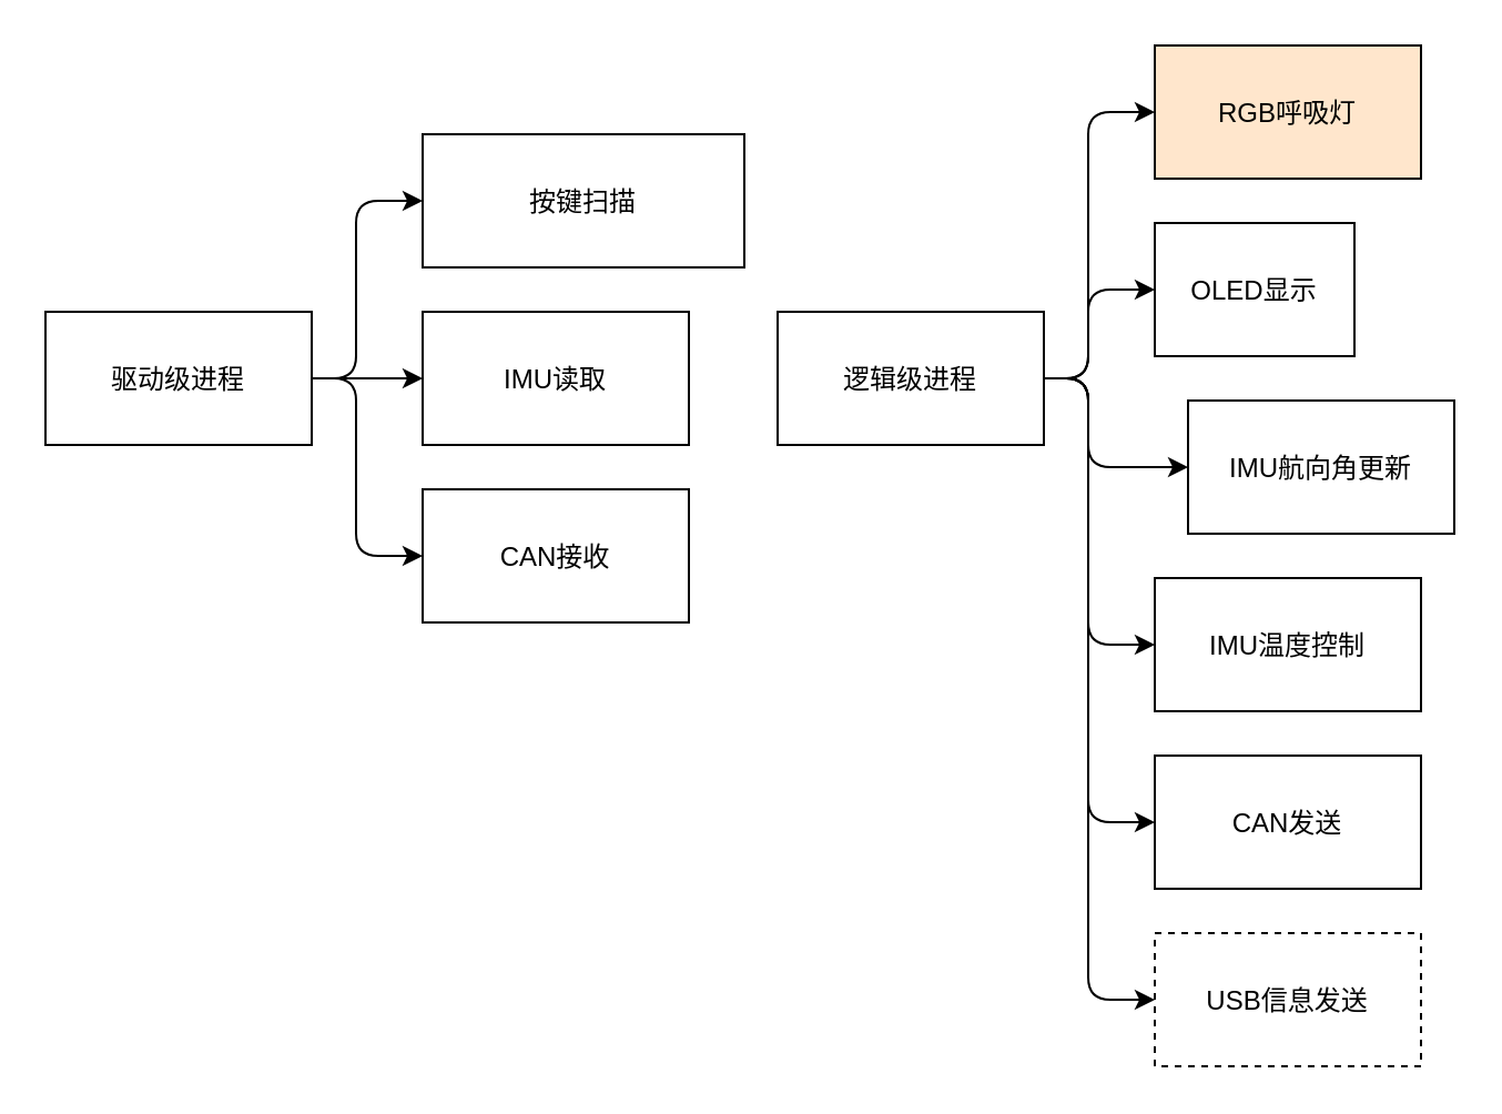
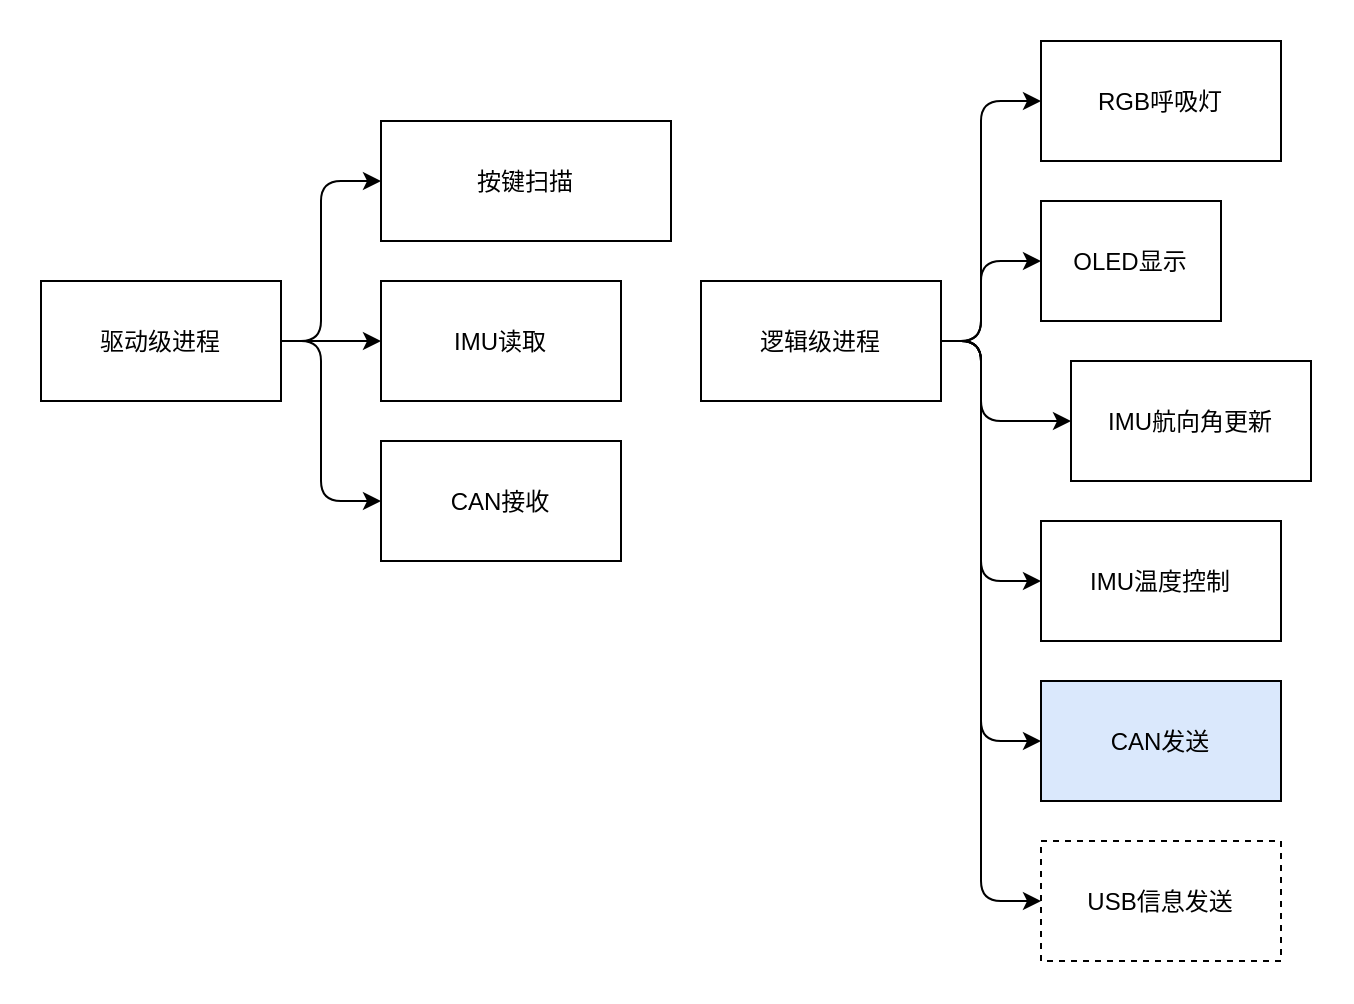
  <mxCell id="0" />
  <mxCell id="1" parent="0" />
  <mxCell id="2" value="驱动级进程" style="rounded=0;" parent="1" vertex="1"><mxGeometry x="20" y="140" width="120" height="60" as="geometry" /></mxCell>
  <mxCell id="3" value="逻辑级进程" style="rounded=0;" parent="1" vertex="1"><mxGeometry x="350" y="140" width="120" height="60" as="geometry" /></mxCell>
  <mxCell id="4" value="按键扫描" style="rounded=0;" parent="1" vertex="1"><mxGeometry x="190" y="60" width="145" height="60" as="geometry" /></mxCell>
  <mxCell id="5" value="IMU读取" style="rounded=0;" parent="1" vertex="1"><mxGeometry x="190" y="140" width="120" height="60" as="geometry" /></mxCell>
  <mxCell id="6" value="CAN接收" style="rounded=0;" parent="1" vertex="1"><mxGeometry x="190" y="220" width="120" height="60" as="geometry" /></mxCell>
- <mxCell id="7" value="RGB呼吸灯" style="rounded=0;fillColor=#ffe6cc;" parent="1" vertex="1"><mxGeometry x="520" y="20" width="120" height="60" as="geometry" /></mxCell>
+ <mxCell id="7" value="RGB呼吸灯" style="rounded=0;" parent="1" vertex="1"><mxGeometry x="520" y="20" width="120" height="60" as="geometry" /></mxCell>
  <mxCell id="8" value="OLED显示" style="rounded=0;" parent="1" vertex="1"><mxGeometry x="520" y="100" width="90" height="60" as="geometry" /></mxCell>
  <mxCell id="9" value="IMU航向角更新" style="rounded=0;" parent="1" vertex="1"><mxGeometry x="535" y="180" width="120" height="60" as="geometry" /></mxCell>
  <mxCell id="10" value="IMU温度控制" style="rounded=0;" parent="1" vertex="1"><mxGeometry x="520" y="260" width="120" height="60" as="geometry" /></mxCell>
  <mxCell id="11" value="" style="endArrow=classic;exitX=1;exitY=0.5;exitDx=0;exitDy=0;entryX=0;entryY=0.5;entryDx=0;entryDy=0;" parent="1" source="3" target="7" edge="1"><mxGeometry width="50" height="50" relative="1" as="geometry"><mxPoint x="520" y="100" as="sourcePoint" /><mxPoint x="570" y="50" as="targetPoint" /><Array as="points"><mxPoint x="490" y="170" /><mxPoint x="490" y="50" /></Array></mxGeometry></mxCell>
  <mxCell id="12" value="" style="endArrow=classic;exitX=1;exitY=0.5;exitDx=0;exitDy=0;entryX=0;entryY=0.5;entryDx=0;entryDy=0;" parent="1" source="3" target="8" edge="1"><mxGeometry width="50" height="50" relative="1" as="geometry"><mxPoint x="540" y="220" as="sourcePoint" /><mxPoint x="590" y="170" as="targetPoint" /><Array as="points"><mxPoint x="490" y="170" /><mxPoint x="490" y="130" /></Array></mxGeometry></mxCell>
  <mxCell id="13" value="" style="endArrow=classic;exitX=1;exitY=0.5;exitDx=0;exitDy=0;entryX=0;entryY=0.5;entryDx=0;entryDy=0;" parent="1" source="3" target="9" edge="1"><mxGeometry width="50" height="50" relative="1" as="geometry"><mxPoint x="540" y="220" as="sourcePoint" /><mxPoint x="590" y="170" as="targetPoint" /><Array as="points"><mxPoint x="490" y="170" /><mxPoint x="490" y="210" /></Array></mxGeometry></mxCell>
  <mxCell id="14" value="" style="endArrow=classic;exitX=1;exitY=0.5;exitDx=0;exitDy=0;entryX=0;entryY=0.5;entryDx=0;entryDy=0;" parent="1" source="3" target="10" edge="1"><mxGeometry width="50" height="50" relative="1" as="geometry"><mxPoint x="540" y="220" as="sourcePoint" /><mxPoint x="590" y="170" as="targetPoint" /><Array as="points"><mxPoint x="490" y="170" /><mxPoint x="490" y="290" /></Array></mxGeometry></mxCell>
- <mxCell id="15" value="CAN发送" style="rounded=0;" parent="1" vertex="1"><mxGeometry x="520" y="340" width="120" height="60" as="geometry" /></mxCell>
+ <mxCell id="15" value="CAN发送" style="rounded=0;fillColor=#dae8fc;" parent="1" vertex="1"><mxGeometry x="520" y="340" width="120" height="60" as="geometry" /></mxCell>
  <mxCell id="16" value="" style="endArrow=classic;exitX=1;exitY=0.5;exitDx=0;exitDy=0;entryX=0;entryY=0.5;entryDx=0;entryDy=0;" parent="1" source="3" target="15" edge="1"><mxGeometry width="50" height="50" relative="1" as="geometry"><mxPoint x="530" y="280" as="sourcePoint" /><mxPoint x="580" y="230" as="targetPoint" /><Array as="points"><mxPoint x="490" y="170" /><mxPoint x="490" y="370" /></Array></mxGeometry></mxCell>
  <mxCell id="17" value="" style="endArrow=classic;exitX=1;exitY=0.5;exitDx=0;exitDy=0;entryX=0;entryY=0.5;entryDx=0;entryDy=0;" parent="1" source="2" target="4" edge="1"><mxGeometry width="50" height="50" relative="1" as="geometry"><mxPoint x="170" y="250" as="sourcePoint" /><mxPoint x="220" y="200" as="targetPoint" /><Array as="points"><mxPoint x="160" y="170" /><mxPoint x="160" y="90" /></Array></mxGeometry></mxCell>
  <mxCell id="18" value="" style="endArrow=classic;entryX=0;entryY=0.5;entryDx=0;entryDy=0;" parent="1" target="5" edge="1"><mxGeometry width="50" height="50" relative="1" as="geometry"><mxPoint x="140" y="170" as="sourcePoint" /><mxPoint x="220" y="130" as="targetPoint" /></mxGeometry></mxCell>
  <mxCell id="19" value="" style="endArrow=classic;exitX=1;exitY=0.5;exitDx=0;exitDy=0;entryX=0;entryY=0.5;entryDx=0;entryDy=0;" parent="1" source="2" target="6" edge="1"><mxGeometry width="50" height="50" relative="1" as="geometry"><mxPoint x="170" y="210" as="sourcePoint" /><mxPoint x="220" y="160" as="targetPoint" /><Array as="points"><mxPoint x="160" y="170" /><mxPoint x="160" y="250" /></Array></mxGeometry></mxCell>
  <mxCell id="20" value="USB信息发送" style="rounded=0;dashed=1;" vertex="1" parent="1"><mxGeometry x="520" y="420" width="120" height="60" as="geometry" /></mxCell>
  <mxCell id="21" value="" style="endArrow=classic;html=1;exitX=1;exitY=0.5;exitDx=0;exitDy=0;entryX=0;entryY=0.5;entryDx=0;entryDy=0;" edge="1" parent="1" source="3" target="20"><mxGeometry width="50" height="50" relative="1" as="geometry"><mxPoint x="550" y="330" as="sourcePoint" /><mxPoint x="600" y="280" as="targetPoint" /><Array as="points"><mxPoint x="490" y="170" /><mxPoint x="490" y="450" /></Array></mxGeometry></mxCell>
